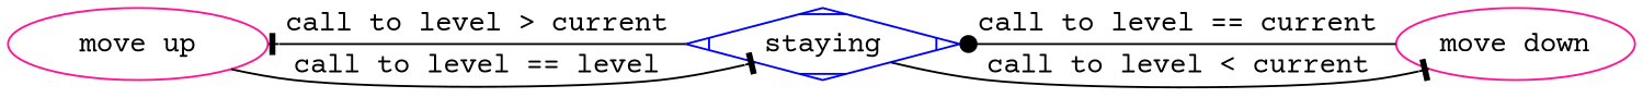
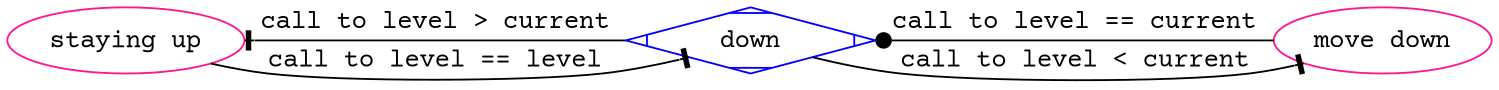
  digraph {
    fontname="Courier Prime"
    node [color=deeppink fontname="Courier Prime"]
    edge [arrowhead=tee fontname="Courier Prime"]
-   "move up"
-   staying [color=blue shape=Mdiamond]
+   "move up" [label="staying up"]
+   staying [color=blue shape=Mdiamond label=down]
    "move down"
    subgraph sub_1 {
      rank=same
      "move up"
      staying
      "move down"
    }
    "move up" -> staying [label="call to level == level"]
    staying -> "move up" [label="call to level > current"]
    staying -> "move down" [label="call to level < current"]
    "move down" -> staying [arrowhead=dot label="call to level == current"]
  }
